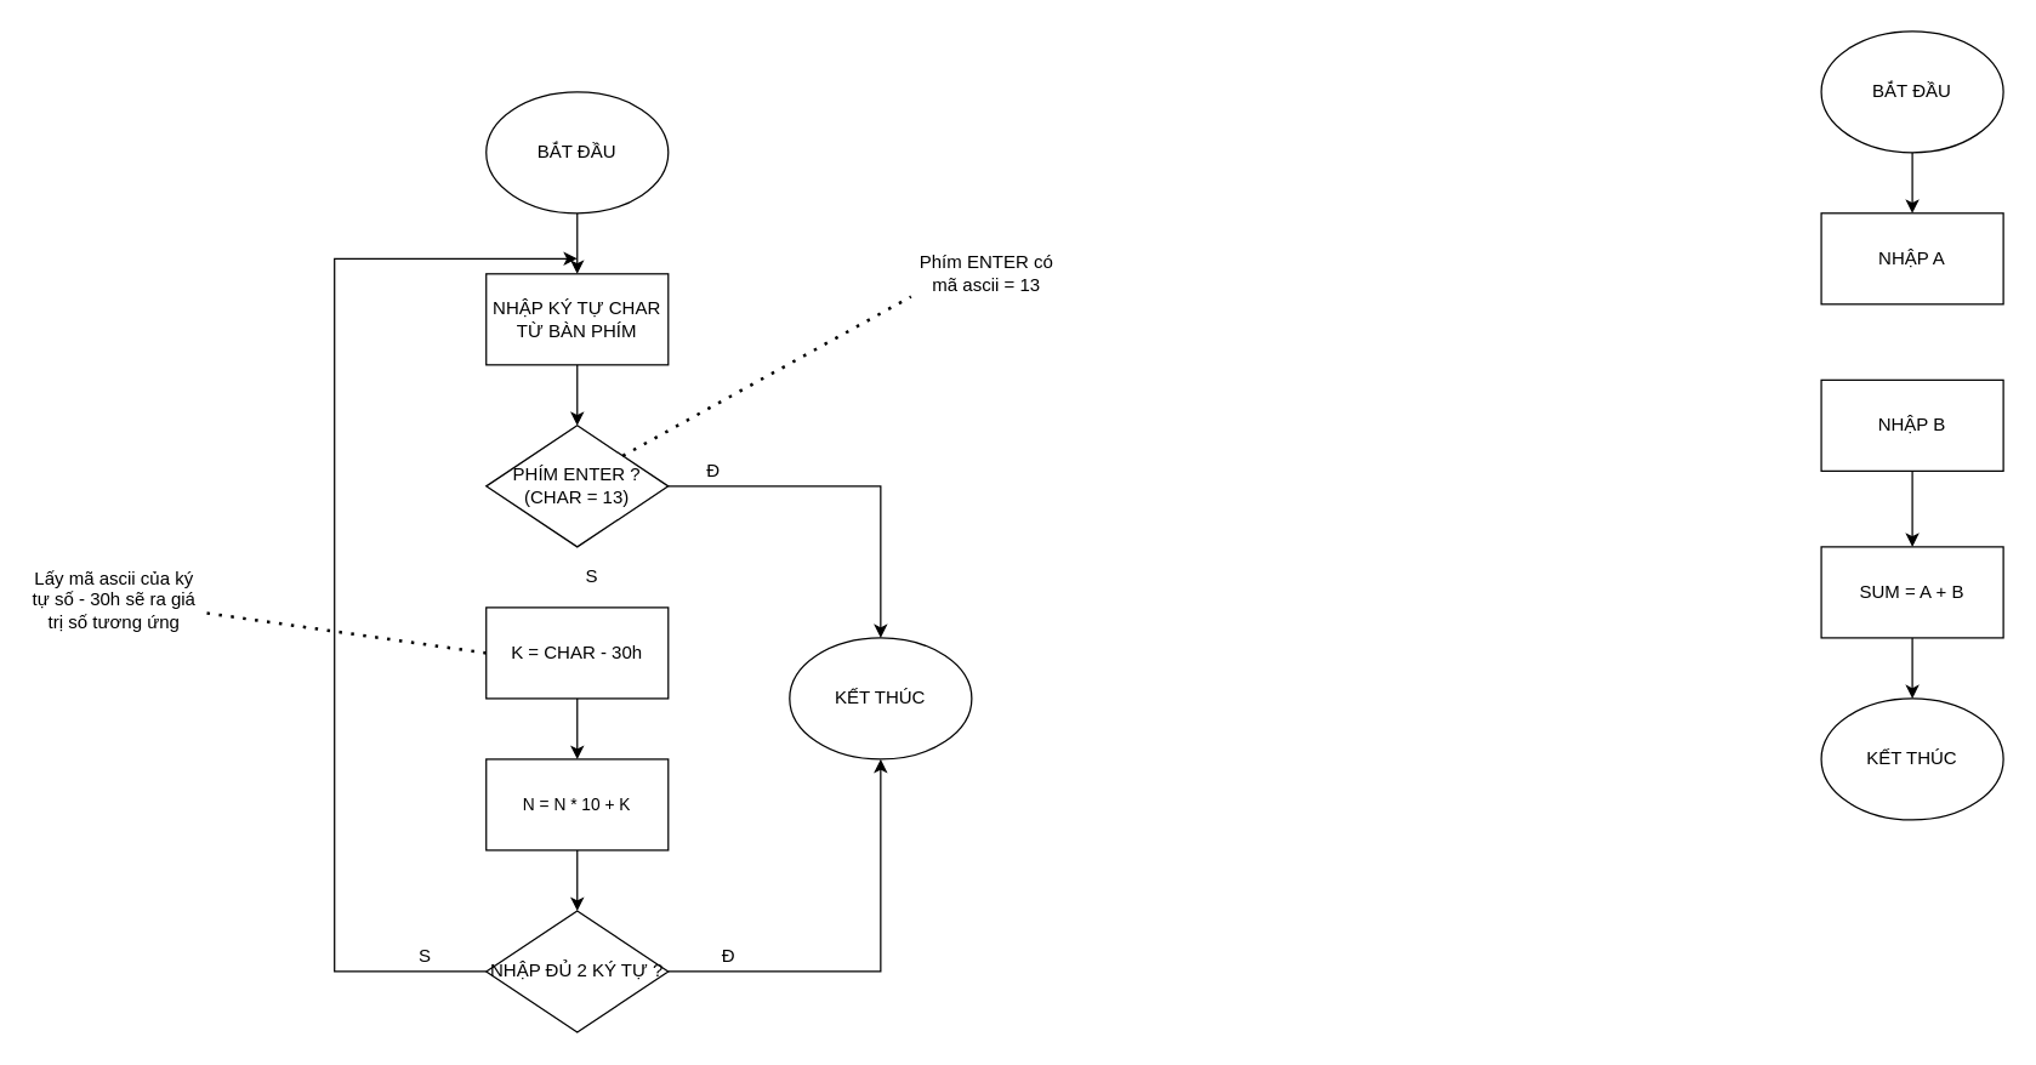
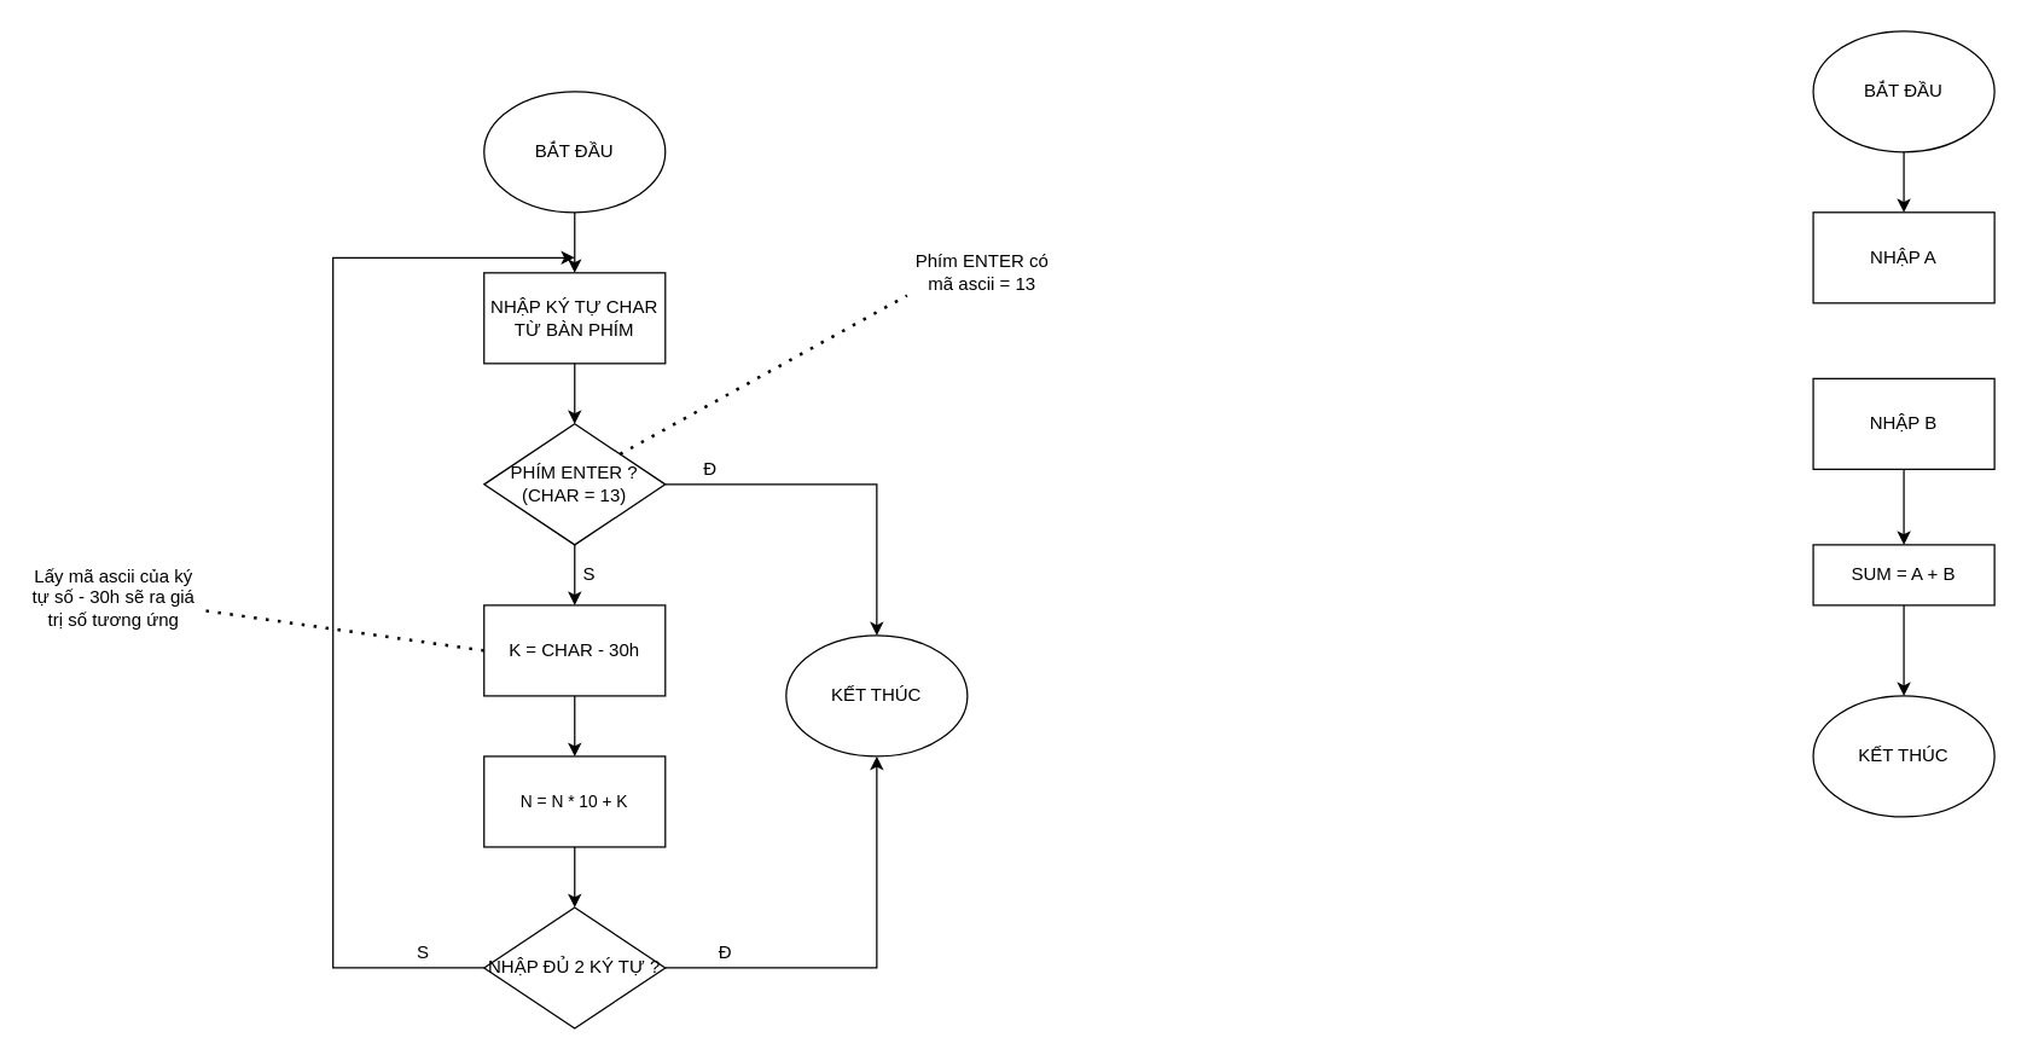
  <mxCell id="0" />
  <mxCell id="1" parent="0" />
  <mxCell id="2" value="" style="edgeStyle=orthogonalEdgeStyle;rounded=0;orthogonalLoop=1;jettySize=auto;html=1;" edge="1" parent="1" source="3" target="5"><mxGeometry relative="1" as="geometry" /></mxCell>
  <mxCell id="3" value="BẮT ĐẦU" style="ellipse;whiteSpace=wrap;html=1;" vertex="1" parent="1"><mxGeometry x="320" width="120" height="80" as="geometry" y="60" /></mxCell>
  <mxCell id="4" value="" style="edgeStyle=orthogonalEdgeStyle;rounded=0;orthogonalLoop=1;jettySize=auto;html=1;" edge="1" parent="1" source="5" target="11"><mxGeometry relative="1" as="geometry" /></mxCell>
  <mxCell id="5" value="NHẬP KÝ TỰ CHAR TỪ BÀN PHÍM" style="rounded=0;whiteSpace=wrap;html=1;" vertex="1" parent="1"><mxGeometry x="320" y="180" width="120" height="60" as="geometry" /></mxCell>
  <mxCell id="6" value="" style="edgeStyle=orthogonalEdgeStyle;rounded=0;orthogonalLoop=1;jettySize=auto;html=1;" edge="1" parent="1" source="7" target="9"><mxGeometry relative="1" as="geometry" /></mxCell>
  <mxCell id="7" value="K = CHAR - 30h" style="rounded=0;whiteSpace=wrap;html=1;" vertex="1" parent="1"><mxGeometry x="320" y="400" width="120" height="60" as="geometry" /></mxCell>
  <mxCell id="8" value="" style="edgeStyle=orthogonalEdgeStyle;rounded=0;orthogonalLoop=1;jettySize=auto;html=1;" edge="1" parent="1" source="9" target="13"><mxGeometry relative="1" as="geometry" /></mxCell>
  <mxCell id="9" value="&lt;font style=&quot;font-size: 11px;&quot;&gt;N = N * 10 + K&lt;/font&gt;" style="rounded=0;whiteSpace=wrap;html=1;" vertex="1" parent="1"><mxGeometry x="320" y="500" width="120" height="60" as="geometry" /></mxCell>
+ <mxCell id="10" value="" style="edgeStyle=orthogonalEdgeStyle;rounded=0;orthogonalLoop=1;jettySize=auto;html=1;" edge="1" parent="1" source="11" target="7"><mxGeometry relative="1" as="geometry" /></mxCell>
  <mxCell id="11" value="PHÍM ENTER ? (CHAR = 13)" style="rhombus;whiteSpace=wrap;html=1;" vertex="1" parent="1"><mxGeometry x="320" y="280" width="120" height="80" as="geometry" /></mxCell>
  <mxCell id="12" value="KẾT THÚC" style="ellipse;whiteSpace=wrap;html=1;" vertex="1" parent="1"><mxGeometry x="520" y="420" width="120" height="80" as="geometry" /></mxCell>
  <mxCell id="13" value="NHẬP ĐỦ 2 KÝ TỰ ?" style="rhombus;whiteSpace=wrap;html=1;" vertex="1" parent="1"><mxGeometry x="320" y="600" width="120" height="80" as="geometry" /></mxCell>
  <mxCell id="14" value="" style="endArrow=classic;html=1;rounded=0;exitX=0;exitY=0.5;exitDx=0;exitDy=0;" edge="1" parent="1" source="13"><mxGeometry width="50" height="50" relative="1" as="geometry"><mxPoint x="380" y="460" as="sourcePoint" /><mxPoint x="380" y="170" as="targetPoint" /><Array as="points"><mxPoint x="220" y="640" /><mxPoint x="220" y="170" /></Array></mxGeometry></mxCell>
  <mxCell id="15" value="" style="endArrow=classic;html=1;rounded=0;exitX=1;exitY=0.5;exitDx=0;exitDy=0;entryX=0.5;entryY=0;entryDx=0;entryDy=0;" edge="1" parent="1" source="11" target="12"><mxGeometry width="50" height="50" relative="1" as="geometry"><mxPoint x="380" y="430" as="sourcePoint" /><mxPoint x="430" y="380" as="targetPoint" /><Array as="points"><mxPoint x="580" y="320" /></Array></mxGeometry></mxCell>
  <mxCell id="16" value="" style="endArrow=classic;html=1;rounded=0;exitX=1;exitY=0.5;exitDx=0;exitDy=0;entryX=0.5;entryY=1;entryDx=0;entryDy=0;" edge="1" parent="1" source="13" target="12"><mxGeometry width="50" height="50" relative="1" as="geometry"><mxPoint x="380" y="430" as="sourcePoint" /><mxPoint x="430" y="380" as="targetPoint" /><Array as="points"><mxPoint x="580" y="640" /></Array></mxGeometry></mxCell>
  <mxCell id="17" value="" style="endArrow=none;dashed=1;html=1;dashPattern=1 3;strokeWidth=2;rounded=0;exitX=0;exitY=0.5;exitDx=0;exitDy=0;" edge="1" parent="1" source="7" target="18"><mxGeometry width="50" height="50" relative="1" as="geometry"><mxPoint x="380" y="430" as="sourcePoint" /><mxPoint x="150" y="410" as="targetPoint" /></mxGeometry></mxCell>
  <mxCell id="18" value="Lấy mã ascii của ký tự số - 30h sẽ ra giá trị số tương ứng" style="text;html=1;strokeColor=none;fillColor=none;align=center;verticalAlign=middle;whiteSpace=wrap;rounded=0;" vertex="1" parent="1"><mxGeometry x="20" y="380" width="110" height="30" as="geometry" /></mxCell>
  <mxCell id="19" value="Phím ENTER có mã ascii = 13" style="text;html=1;strokeColor=none;fillColor=none;align=center;verticalAlign=middle;whiteSpace=wrap;rounded=0;" vertex="1" parent="1"><mxGeometry x="600" y="165" width="100" height="30" as="geometry" /></mxCell>
  <mxCell id="20" value="" style="endArrow=none;dashed=1;html=1;dashPattern=1 3;strokeWidth=2;rounded=0;entryX=0;entryY=1;entryDx=0;entryDy=0;exitX=1;exitY=0;exitDx=0;exitDy=0;" edge="1" parent="1" source="11" target="19"><mxGeometry width="50" height="50" relative="1" as="geometry"><mxPoint x="380" y="430" as="sourcePoint" /><mxPoint x="430" y="380" as="targetPoint" /></mxGeometry></mxCell>
  <mxCell id="21" value="Đ" style="text;html=1;strokeColor=none;fillColor=none;align=center;verticalAlign=middle;whiteSpace=wrap;rounded=0;" vertex="1" parent="1"><mxGeometry x="450" y="300" width="40" height="20" as="geometry" /></mxCell>
  <mxCell id="22" value="Đ" style="text;html=1;strokeColor=none;fillColor=none;align=center;verticalAlign=middle;whiteSpace=wrap;rounded=0;" vertex="1" parent="1"><mxGeometry x="460" y="620" width="40" height="20" as="geometry" /></mxCell>
  <mxCell id="23" value="S" style="text;html=1;strokeColor=none;fillColor=none;align=center;verticalAlign=middle;whiteSpace=wrap;rounded=0;" vertex="1" parent="1"><mxGeometry x="260" y="620" width="40" height="20" as="geometry" /></mxCell>
  <mxCell id="24" value="S" style="text;html=1;strokeColor=none;fillColor=none;align=center;verticalAlign=middle;whiteSpace=wrap;rounded=0;" vertex="1" parent="1"><mxGeometry x="370" y="370" width="40" height="20" as="geometry" /></mxCell>
  <mxCell id="25" value="" style="edgeStyle=orthogonalEdgeStyle;rounded=0;orthogonalLoop=1;jettySize=auto;html=1;" edge="1" parent="1" source="26" target="27"><mxGeometry relative="1" as="geometry" /></mxCell>
  <mxCell id="26" value="BẮT ĐẦU" style="ellipse;whiteSpace=wrap;html=1;" vertex="1" parent="1"><mxGeometry x="1200" y="20" width="120" height="80" as="geometry" /></mxCell>
  <mxCell id="27" value="NHẬP A" style="rounded=0;whiteSpace=wrap;html=1;" vertex="1" parent="1"><mxGeometry x="1200" y="140" width="120" height="60" as="geometry" /></mxCell>
  <mxCell id="28" value="" style="edgeStyle=orthogonalEdgeStyle;rounded=0;orthogonalLoop=1;jettySize=auto;html=1;" edge="1" parent="1" source="29" target="31"><mxGeometry relative="1" as="geometry" /></mxCell>
  <mxCell id="29" value="NHẬP B" style="rounded=0;whiteSpace=wrap;html=1;" vertex="1" parent="1"><mxGeometry x="1200" y="250" width="120" height="60" as="geometry" /></mxCell>
  <mxCell id="30" value="" style="edgeStyle=orthogonalEdgeStyle;rounded=0;orthogonalLoop=1;jettySize=auto;html=1;" edge="1" parent="1" source="31" target="32"><mxGeometry relative="1" as="geometry" /></mxCell>
- <mxCell id="31" value="SUM = A + B" style="rounded=0;whiteSpace=wrap;html=1;" vertex="1" parent="1"><mxGeometry x="1200" y="360" width="120" height="60" as="geometry" /></mxCell>
+ <mxCell id="31" value="SUM = A + B" style="rounded=0;whiteSpace=wrap;html=1;" vertex="1" parent="1"><mxGeometry x="1200" y="360" width="120" height="40" as="geometry" /></mxCell>
  <mxCell id="32" value="KẾT THÚC" style="ellipse;whiteSpace=wrap;html=1;" vertex="1" parent="1"><mxGeometry x="1200" y="460" width="120" height="80" as="geometry" /></mxCell>
